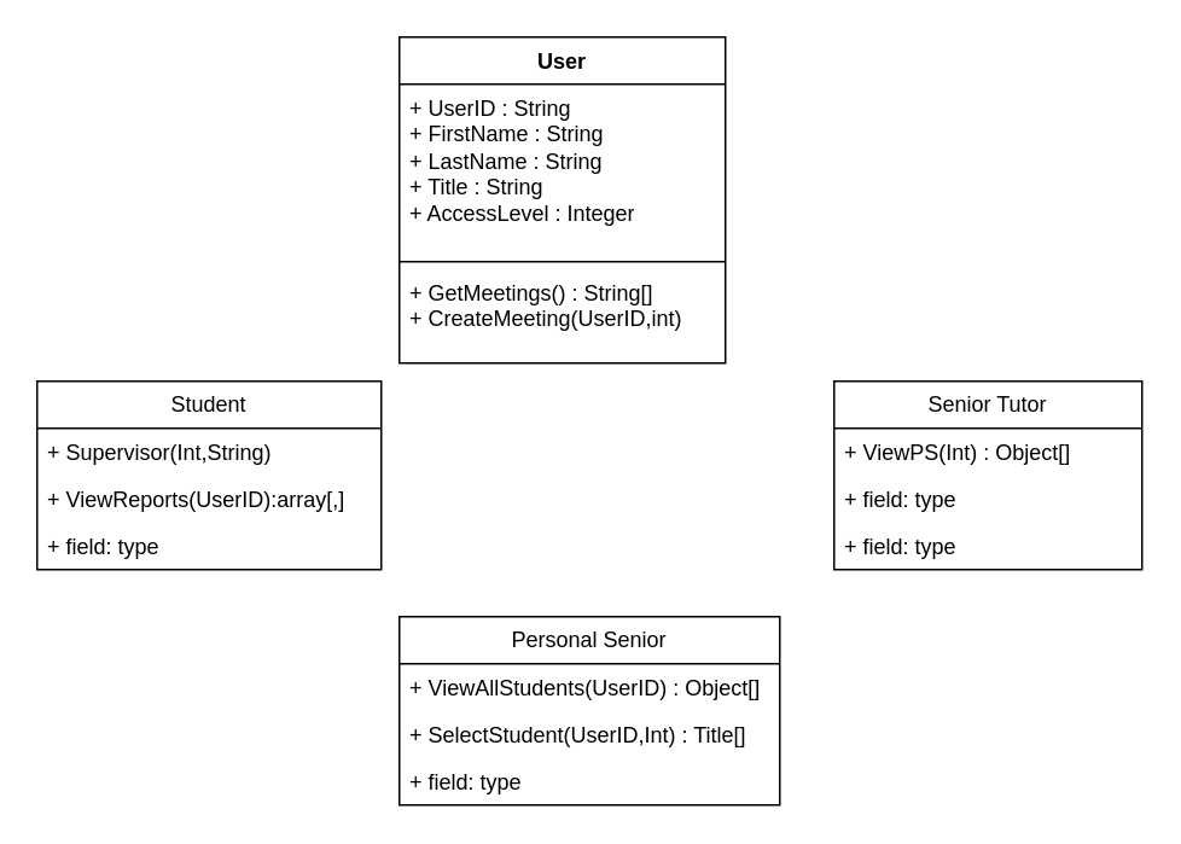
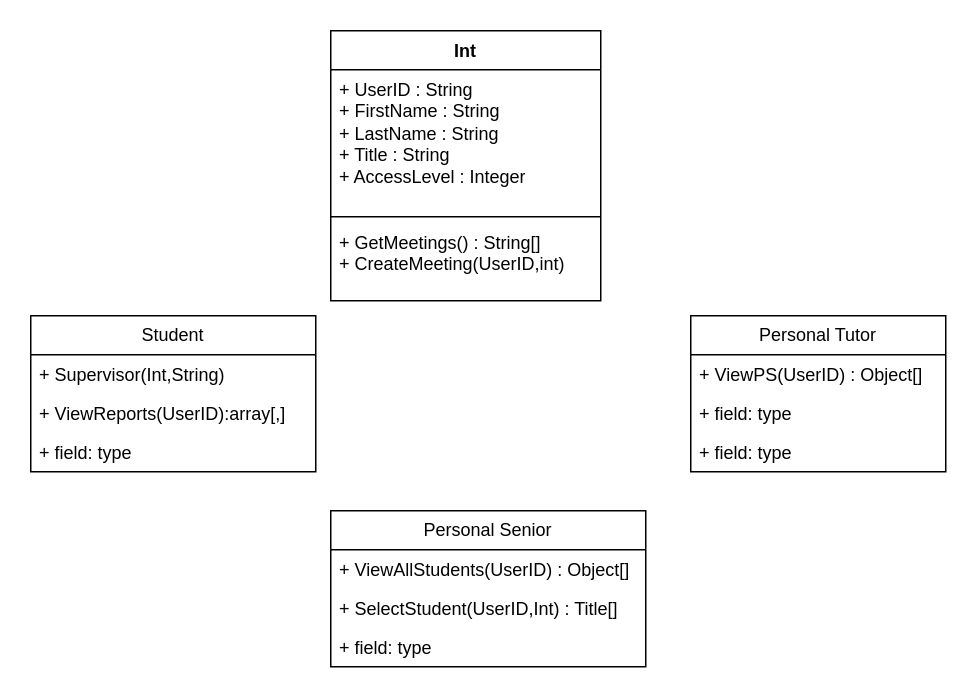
  <mxCell id="0" />
  <mxCell id="1" parent="0" />
- <mxCell id="2" value="User" style="swimlane;fontStyle=1;align=center;verticalAlign=top;childLayout=stackLayout;horizontal=1;startSize=26;horizontalStack=0;resizeParent=1;resizeParentMax=0;resizeLast=0;collapsible=1;marginBottom=0;whiteSpace=wrap;html=1;" vertex="1" parent="1"><mxGeometry x="220" y="20" width="180" height="180" as="geometry" /></mxCell>
+ <mxCell id="2" value="Int" style="swimlane;fontStyle=1;align=center;verticalAlign=top;childLayout=stackLayout;horizontal=1;startSize=26;horizontalStack=0;resizeParent=1;resizeParentMax=0;resizeLast=0;collapsible=1;marginBottom=0;whiteSpace=wrap;html=1;" vertex="1" parent="1"><mxGeometry x="220" y="20" width="180" height="180" as="geometry" /></mxCell>
  <mxCell id="3" value="+ UserID : String&lt;br&gt;+ FirstName : String&lt;br&gt;+ LastName : String&lt;br&gt;+ Title : String&lt;br&gt;+ AccessLevel : Integer" style="text;strokeColor=none;fillColor=none;align=left;verticalAlign=top;spacingLeft=4;spacingRight=4;overflow=hidden;rotatable=0;points=[[0,0.5],[1,0.5]];portConstraint=eastwest;whiteSpace=wrap;html=1;" vertex="1" parent="2"><mxGeometry y="26" width="180" height="94" as="geometry" /></mxCell>
  <mxCell id="4" value="" style="line;strokeWidth=1;fillColor=none;align=left;verticalAlign=middle;spacingTop=-1;spacingLeft=3;spacingRight=3;rotatable=0;labelPosition=right;points=[];portConstraint=eastwest;strokeColor=inherit;" vertex="1" parent="2"><mxGeometry y="120" width="180" height="8" as="geometry" /></mxCell>
  <mxCell id="5" value="+ GetMeetings() : String[]&lt;br&gt;+ CreateMeeting(UserID,int)" style="text;strokeColor=none;fillColor=none;align=left;verticalAlign=top;spacingLeft=4;spacingRight=4;overflow=hidden;rotatable=0;points=[[0,0.5],[1,0.5]];portConstraint=eastwest;whiteSpace=wrap;html=1;" vertex="1" parent="2"><mxGeometry y="128" width="180" height="52" as="geometry" /></mxCell>
  <mxCell id="6" value="Student" style="swimlane;fontStyle=0;childLayout=stackLayout;horizontal=1;startSize=26;fillColor=none;horizontalStack=0;resizeParent=1;resizeParentMax=0;resizeLast=0;collapsible=1;marginBottom=0;whiteSpace=wrap;html=1;" vertex="1" parent="1"><mxGeometry x="20" y="210" width="190" height="104" as="geometry" /></mxCell>
  <mxCell id="7" value="+ Supervisor(Int,String)" style="text;strokeColor=none;fillColor=none;align=left;verticalAlign=top;spacingLeft=4;spacingRight=4;overflow=hidden;rotatable=0;points=[[0,0.5],[1,0.5]];portConstraint=eastwest;whiteSpace=wrap;html=1;" vertex="1" parent="6"><mxGeometry y="26" width="190" height="26" as="geometry" /></mxCell>
  <mxCell id="8" value="+ ViewReports(UserID):array[,]" style="text;strokeColor=none;fillColor=none;align=left;verticalAlign=top;spacingLeft=4;spacingRight=4;overflow=hidden;rotatable=0;points=[[0,0.5],[1,0.5]];portConstraint=eastwest;whiteSpace=wrap;html=1;" vertex="1" parent="6"><mxGeometry y="52" width="190" height="26" as="geometry" /></mxCell>
  <mxCell id="9" value="+ field: type" style="text;strokeColor=none;fillColor=none;align=left;verticalAlign=top;spacingLeft=4;spacingRight=4;overflow=hidden;rotatable=0;points=[[0,0.5],[1,0.5]];portConstraint=eastwest;whiteSpace=wrap;html=1;" vertex="1" parent="6"><mxGeometry y="78" width="190" height="26" as="geometry" /></mxCell>
  <mxCell id="10" value="Personal Senior" style="swimlane;fontStyle=0;childLayout=stackLayout;horizontal=1;startSize=26;fillColor=none;horizontalStack=0;resizeParent=1;resizeParentMax=0;resizeLast=0;collapsible=1;marginBottom=0;whiteSpace=wrap;html=1;" vertex="1" parent="1"><mxGeometry x="220" y="340" width="210" height="104" as="geometry" /></mxCell>
  <mxCell id="11" value="+ ViewAllStudents(UserID) : Object[]" style="text;strokeColor=none;fillColor=none;align=left;verticalAlign=top;spacingLeft=4;spacingRight=4;overflow=hidden;rotatable=0;points=[[0,0.5],[1,0.5]];portConstraint=eastwest;whiteSpace=wrap;html=1;" vertex="1" parent="10"><mxGeometry y="26" width="210" height="26" as="geometry" /></mxCell>
  <mxCell id="12" value="+ SelectStudent(UserID,Int) : Title[]" style="text;strokeColor=none;fillColor=none;align=left;verticalAlign=top;spacingLeft=4;spacingRight=4;overflow=hidden;rotatable=0;points=[[0,0.5],[1,0.5]];portConstraint=eastwest;whiteSpace=wrap;html=1;" vertex="1" parent="10"><mxGeometry y="52" width="210" height="26" as="geometry" /></mxCell>
  <mxCell id="13" value="+ field: type" style="text;strokeColor=none;fillColor=none;align=left;verticalAlign=top;spacingLeft=4;spacingRight=4;overflow=hidden;rotatable=0;points=[[0,0.5],[1,0.5]];portConstraint=eastwest;whiteSpace=wrap;html=1;" vertex="1" parent="10"><mxGeometry y="78" width="210" height="26" as="geometry" /></mxCell>
- <mxCell id="14" value="Senior Tutor" style="swimlane;fontStyle=0;childLayout=stackLayout;horizontal=1;startSize=26;fillColor=none;horizontalStack=0;resizeParent=1;resizeParentMax=0;resizeLast=0;collapsible=1;marginBottom=0;whiteSpace=wrap;html=1;" vertex="1" parent="1"><mxGeometry x="460" y="210" width="170" height="104" as="geometry" /></mxCell>
- <mxCell id="15" value="+ ViewPS(Int) : Object[]" style="text;strokeColor=none;fillColor=none;align=left;verticalAlign=top;spacingLeft=4;spacingRight=4;overflow=hidden;rotatable=0;points=[[0,0.5],[1,0.5]];portConstraint=eastwest;whiteSpace=wrap;html=1;" vertex="1" parent="14"><mxGeometry y="26" width="170" height="26" as="geometry" /></mxCell>
+ <mxCell id="14" value="Personal Tutor" style="swimlane;fontStyle=0;childLayout=stackLayout;horizontal=1;startSize=26;fillColor=none;horizontalStack=0;resizeParent=1;resizeParentMax=0;resizeLast=0;collapsible=1;marginBottom=0;whiteSpace=wrap;html=1;" vertex="1" parent="1"><mxGeometry x="460" y="210" width="170" height="104" as="geometry" /></mxCell>
+ <mxCell id="15" value="+ ViewPS(UserID) : Object[]" style="text;strokeColor=none;fillColor=none;align=left;verticalAlign=top;spacingLeft=4;spacingRight=4;overflow=hidden;rotatable=0;points=[[0,0.5],[1,0.5]];portConstraint=eastwest;whiteSpace=wrap;html=1;" vertex="1" parent="14"><mxGeometry y="26" width="170" height="26" as="geometry" /></mxCell>
  <mxCell id="16" value="+ field: type" style="text;strokeColor=none;fillColor=none;align=left;verticalAlign=top;spacingLeft=4;spacingRight=4;overflow=hidden;rotatable=0;points=[[0,0.5],[1,0.5]];portConstraint=eastwest;whiteSpace=wrap;html=1;" vertex="1" parent="14"><mxGeometry y="52" width="170" height="26" as="geometry" /></mxCell>
  <mxCell id="17" value="+ field: type" style="text;strokeColor=none;fillColor=none;align=left;verticalAlign=top;spacingLeft=4;spacingRight=4;overflow=hidden;rotatable=0;points=[[0,0.5],[1,0.5]];portConstraint=eastwest;whiteSpace=wrap;html=1;" vertex="1" parent="14"><mxGeometry y="78" width="170" height="26" as="geometry" /></mxCell>
